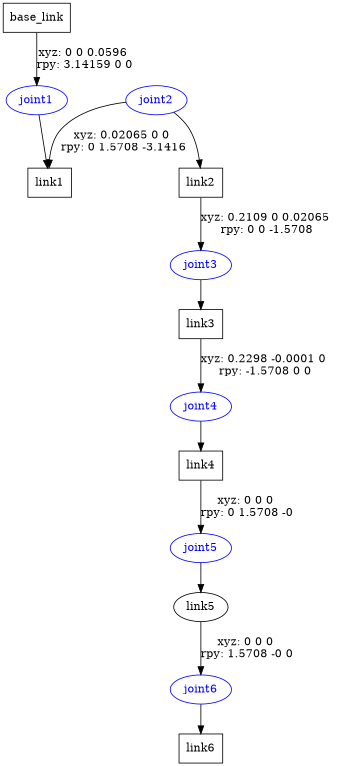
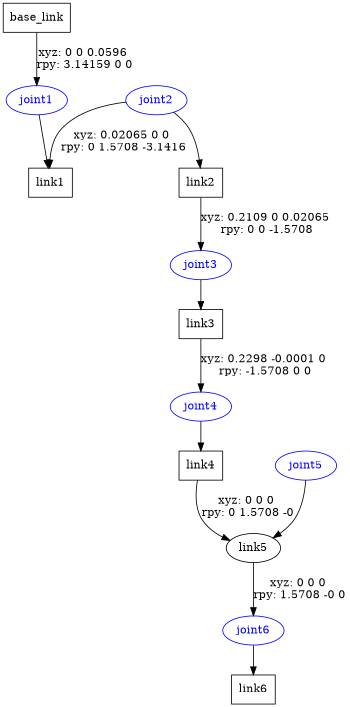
  digraph {
    node [shape=ellipse]
    n1 [label=base_link shape=box]
    joint1 [color=blue fontcolor=blue]
    n3 [label=link1 shape=box]
    joint2 [color=blue fontcolor=blue]
    n5 [label=link2 shape=box]
    joint3 [color=blue fontcolor=blue]
    n7 [label=link3 shape=box]
    joint4 [color=blue fontcolor=blue]
    n9 [label=link4 shape=box]
    joint5 [color=blue fontcolor=blue]
    n11 [label=link5]
    joint6 [color=blue fontcolor=blue]
    n13 [label=link6 shape=box]
    n1 -> joint1 [label="xyz: 0 0 0.0596 \nrpy: 3.14159 0 0"]
    joint1 -> n3
    joint2 -> n3 [label="xyz: 0.02065 0 0 \nrpy: 0 1.5708 -3.1416"]
    joint2 -> n5
    n5 -> joint3 [label="xyz: 0.2109 0 0.02065 \nrpy: 0 0 -1.5708"]
    joint3 -> n7
    n7 -> joint4 [label="xyz: 0.2298 -0.0001 0 \nrpy: -1.5708 0 0"]
    joint4 -> n9
-   n9 -> joint5 [label="xyz: 0 0 0 \nrpy: 0 1.5708 -0"]
+   n9 -> n11 [label="xyz: 0 0 0 \nrpy: 0 1.5708 -0"]
    joint5 -> n11
    n11 -> joint6 [label="xyz: 0 0 0 \nrpy: 1.5708 -0 0"]
    joint6 -> n13
  }
